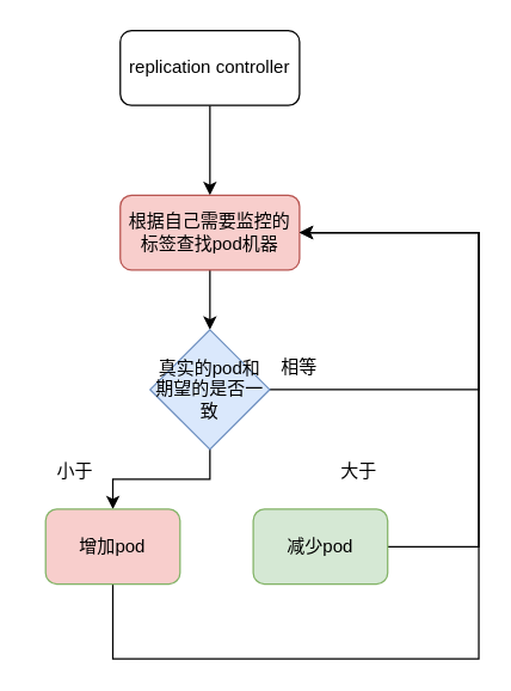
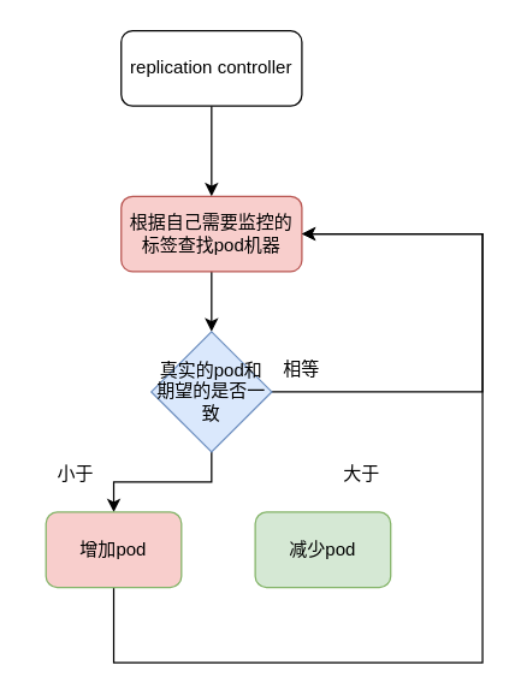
  <mxCell id="0" />
  <mxCell id="1" parent="0" />
  <mxCell id="2" value="" style="edgeStyle=orthogonalEdgeStyle;rounded=0;orthogonalLoop=1;jettySize=auto;html=1;" edge="1" parent="1" source="3" target="5"><mxGeometry relative="1" as="geometry" /></mxCell>
  <mxCell id="3" value="replication controller" style="rounded=1;whiteSpace=wrap;html=1;" vertex="1" parent="1"><mxGeometry x="80" y="20" width="120" height="50" as="geometry" /></mxCell>
  <mxCell id="4" value="" style="edgeStyle=orthogonalEdgeStyle;rounded=0;orthogonalLoop=1;jettySize=auto;html=1;" edge="1" parent="1" source="5" target="8"><mxGeometry relative="1" as="geometry" /></mxCell>
  <mxCell id="5" value="根据自己需要监控的标签查找pod机器" style="rounded=1;whiteSpace=wrap;html=1;fillColor=#f8cecc;strokeColor=#b85450;" vertex="1" parent="1"><mxGeometry x="80" y="130" width="120" height="50" as="geometry" /></mxCell>
  <mxCell id="6" style="edgeStyle=orthogonalEdgeStyle;rounded=0;orthogonalLoop=1;jettySize=auto;html=1;entryX=1;entryY=0.5;entryDx=0;entryDy=0;" edge="1" parent="1" source="8" target="5"><mxGeometry relative="1" as="geometry"><Array as="points"><mxPoint x="320" y="260" /><mxPoint x="320" y="155" /></Array></mxGeometry></mxCell>
  <mxCell id="7" style="edgeStyle=orthogonalEdgeStyle;rounded=0;orthogonalLoop=1;jettySize=auto;html=1;" edge="1" parent="1" source="8" target="13"><mxGeometry relative="1" as="geometry" /></mxCell>
  <mxCell id="8" value="真实的pod和&lt;div&gt;期望的是否一致&lt;/div&gt;" style="rhombus;whiteSpace=wrap;html=1;fillColor=#dae8fc;strokeColor=#6c8ebf;" vertex="1" parent="1"><mxGeometry x="100" y="220" width="80" height="80" as="geometry" /></mxCell>
  <mxCell id="9" value="相等" style="text;html=1;align=center;verticalAlign=middle;whiteSpace=wrap;rounded=0;" vertex="1" parent="1"><mxGeometry x="170" y="230" width="60" height="30" as="geometry" /></mxCell>
- <mxCell id="10" style="edgeStyle=orthogonalEdgeStyle;rounded=0;orthogonalLoop=1;jettySize=auto;html=1;entryX=1;entryY=0.5;entryDx=0;entryDy=0;" edge="1" parent="1" source="11" target="5"><mxGeometry relative="1" as="geometry"><Array as="points"><mxPoint x="320" y="365" /><mxPoint x="320" y="155" /></Array></mxGeometry></mxCell>
  <mxCell id="11" value="减少pod" style="rounded=1;whiteSpace=wrap;html=1;fillColor=#d5e8d4;strokeColor=#82b366;" vertex="1" parent="1"><mxGeometry x="169" y="340" width="90" height="50" as="geometry" /></mxCell>
  <mxCell id="12" style="edgeStyle=orthogonalEdgeStyle;rounded=0;orthogonalLoop=1;jettySize=auto;html=1;entryX=1;entryY=0.5;entryDx=0;entryDy=0;" edge="1" parent="1" source="13" target="5"><mxGeometry relative="1" as="geometry"><Array as="points"><mxPoint x="75" y="440" /><mxPoint x="320" y="440" /><mxPoint x="320" y="155" /></Array></mxGeometry></mxCell>
  <mxCell id="13" value="增加pod" style="rounded=1;whiteSpace=wrap;html=1;fillColor=#f8cecc;strokeColor=#82b366;" vertex="1" parent="1"><mxGeometry x="30" y="340" width="90" height="50" as="geometry" /></mxCell>
  <mxCell id="14" value="小于" style="text;html=1;align=center;verticalAlign=middle;whiteSpace=wrap;rounded=0;" vertex="1" parent="1"><mxGeometry x="20" y="300" width="60" height="30" as="geometry" /></mxCell>
  <mxCell id="15" value="大于" style="text;html=1;align=center;verticalAlign=middle;whiteSpace=wrap;rounded=0;" vertex="1" parent="1"><mxGeometry x="210" y="300" width="60" height="30" as="geometry" /></mxCell>
